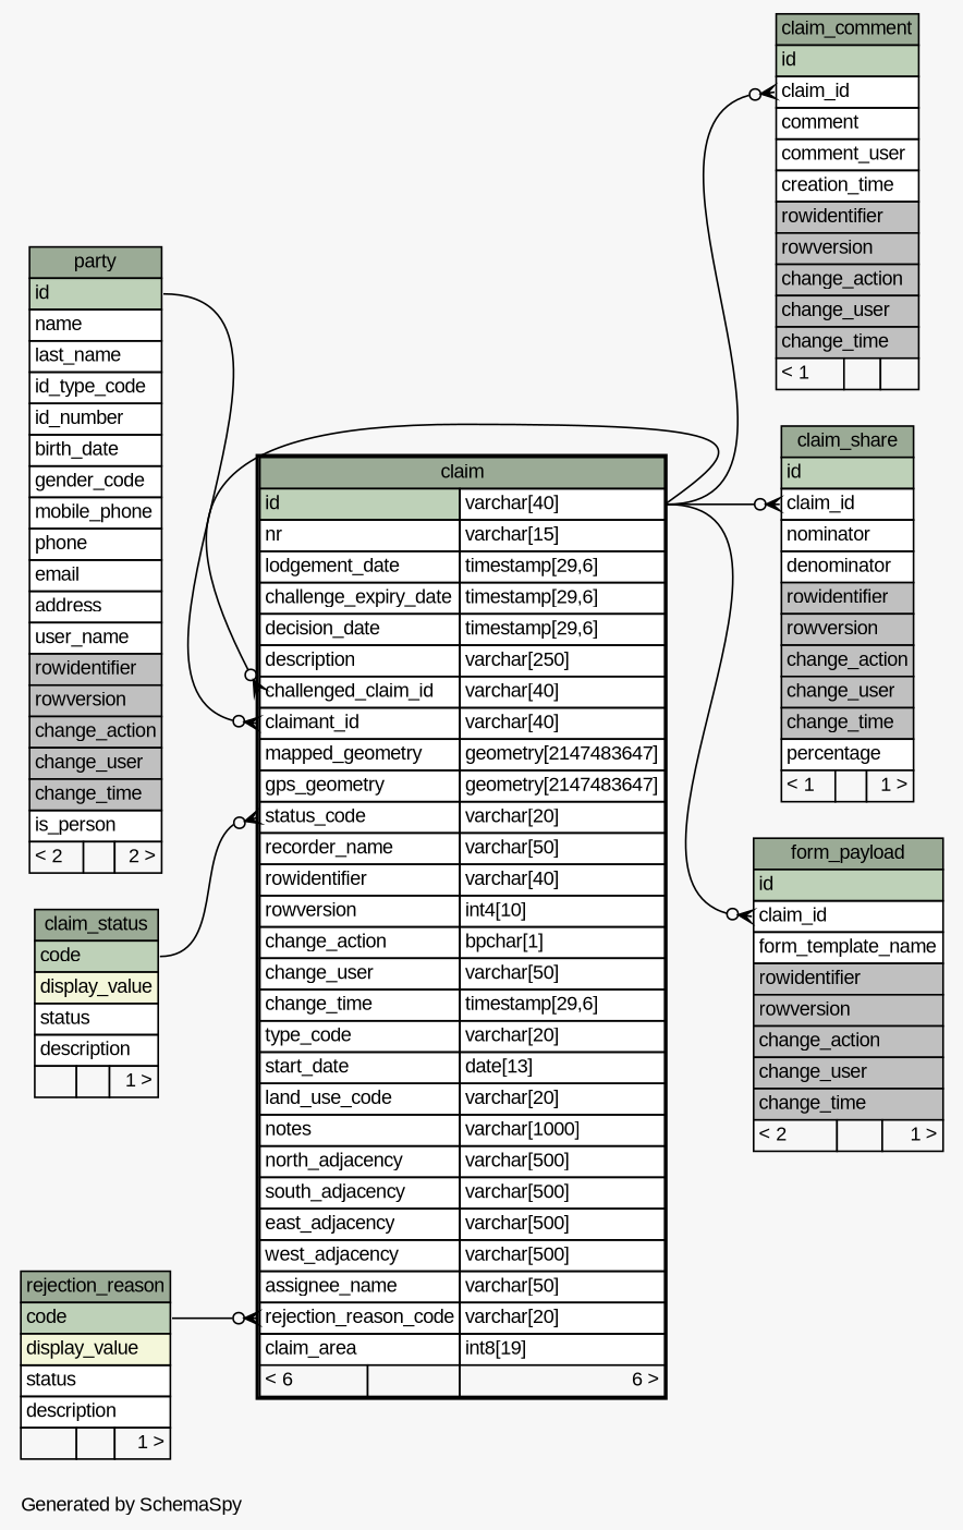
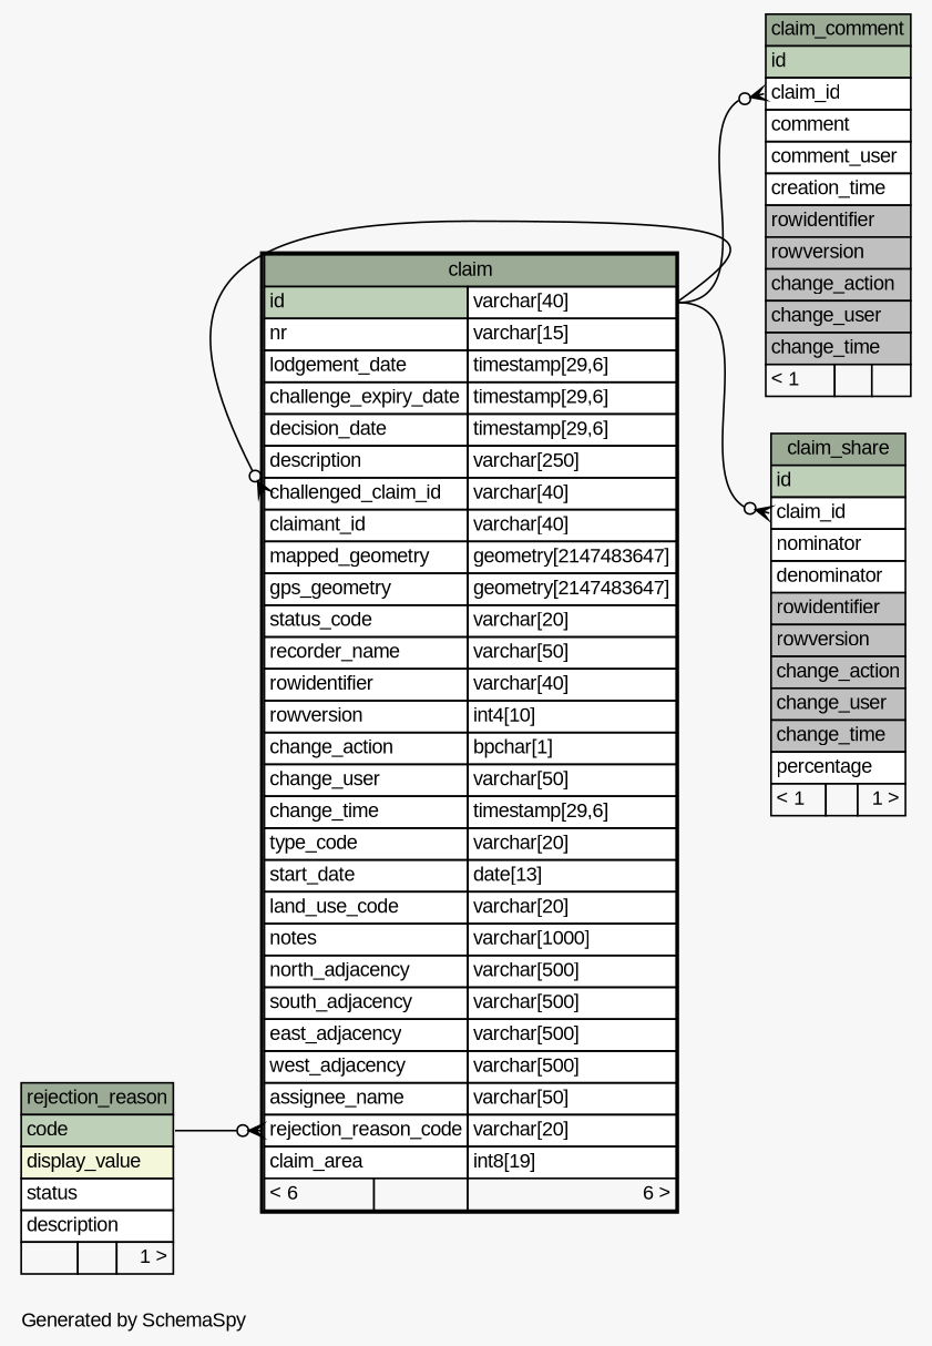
  digraph {
    bgcolor="#f7f7f7"
    fontname="Liberation Sans"
    fontsize=11
    label="\nGenerated by SchemaSpy"
    labeljust=l
    nodesep=0.18
    rankdir=RL
    ranksep=0.46
    node [fontname="Liberation Sans" fontsize=11 shape=plaintext]
    edge [arrowhead=none arrowsize=0.8 arrowtail=crowodot dir=back fontname="Liberation Sans" headport="id.type:e" tailport="claim_id:w"]
    n1 [label=<     <TABLE BORDER="2" CELLBORDER="1" CELLSPACING="0" BGCOLOR="#ffffff">       <TR><TD COLSPAN="3" BGCOLOR="#9bab96" ALIGN="CENTER">claim</TD></TR>       <TR><TD PORT="id" COLSPAN="2" BGCOLOR="#bed1b8" ALIGN="LEFT">id</TD><TD PORT="id.type" ALIGN="LEFT">varchar[40]</TD></TR>       <TR><TD PORT="nr" COLSPAN="2" ALIGN="LEFT">nr</TD><TD PORT="nr.type" ALIGN="LEFT">varchar[15]</TD></TR>       <TR><TD PORT="lodgement_date" COLSPAN="2" ALIGN="LEFT">lodgement_date</TD><TD PORT="lodgement_date.type" ALIGN="LEFT">timestamp[29,6]</TD></TR>       <TR><TD PORT="challenge_expiry_date" COLSPAN="2" ALIGN="LEFT">challenge_expiry_date</TD><TD PORT="challenge_expiry_date.type" ALIGN="LEFT">timestamp[29,6]</TD></TR>       <TR><TD PORT="decision_date" COLSPAN="2" ALIGN="LEFT">decision_date</TD><TD PORT="decision_date.type" ALIGN="LEFT">timestamp[29,6]</TD></TR>       <TR><TD PORT="description" COLSPAN="2" ALIGN="LEFT">description</TD><TD PORT="description.type" ALIGN="LEFT">varchar[250]</TD></TR>       <TR><TD PORT="challenged_claim_id" COLSPAN="2" ALIGN="LEFT">challenged_claim_id</TD><TD PORT="challenged_claim_id.type" ALIGN="LEFT">varchar[40]</TD></TR>       <TR><TD PORT="claimant_id" COLSPAN="2" ALIGN="LEFT">claimant_id</TD><TD PORT="claimant_id.type" ALIGN="LEFT">varchar[40]</TD></TR>       <TR><TD PORT="mapped_geometry" COLSPAN="2" ALIGN="LEFT">mapped_geometry</TD><TD PORT="mapped_geometry.type" ALIGN="LEFT">geometry[2147483647]</TD></TR>       <TR><TD PORT="gps_geometry" COLSPAN="2" ALIGN="LEFT">gps_geometry</TD><TD PORT="gps_geometry.type" ALIGN="LEFT">geometry[2147483647]</TD></TR>       <TR><TD PORT="status_code" COLSPAN="2" ALIGN="LEFT">status_code</TD><TD PORT="status_code.type" ALIGN="LEFT">varchar[20]</TD></TR>       <TR><TD PORT="recorder_name" COLSPAN="2" ALIGN="LEFT">recorder_name</TD><TD PORT="recorder_name.type" ALIGN="LEFT">varchar[50]</TD></TR>       <TR><TD PORT="rowidentifier" COLSPAN="2" ALIGN="LEFT">rowidentifier</TD><TD PORT="rowidentifier.type" ALIGN="LEFT">varchar[40]</TD></TR>       <TR><TD PORT="rowversion" COLSPAN="2" ALIGN="LEFT">rowversion</TD><TD PORT="rowversion.type" ALIGN="LEFT">int4[10]</TD></TR>       <TR><TD PORT="change_action" COLSPAN="2" ALIGN="LEFT">change_action</TD><TD PORT="change_action.type" ALIGN="LEFT">bpchar[1]</TD></TR>       <TR><TD PORT="change_user" COLSPAN="2" ALIGN="LEFT">change_user</TD><TD PORT="change_user.type" ALIGN="LEFT">varchar[50]</TD></TR>       <TR><TD PORT="change_time" COLSPAN="2" ALIGN="LEFT">change_time</TD><TD PORT="change_time.type" ALIGN="LEFT">timestamp[29,6]</TD></TR>       <TR><TD PORT="type_code" COLSPAN="2" ALIGN="LEFT">type_code</TD><TD PORT="type_code.type" ALIGN="LEFT">varchar[20]</TD></TR>       <TR><TD PORT="start_date" COLSPAN="2" ALIGN="LEFT">start_date</TD><TD PORT="start_date.type" ALIGN="LEFT">date[13]</TD></TR>       <TR><TD PORT="land_use_code" COLSPAN="2" ALIGN="LEFT">land_use_code</TD><TD PORT="land_use_code.type" ALIGN="LEFT">varchar[20]</TD></TR>       <TR><TD PORT="notes" COLSPAN="2" ALIGN="LEFT">notes</TD><TD PORT="notes.type" ALIGN="LEFT">varchar[1000]</TD></TR>       <TR><TD PORT="north_adjacency" COLSPAN="2" ALIGN="LEFT">north_adjacency</TD><TD PORT="north_adjacency.type" ALIGN="LEFT">varchar[500]</TD></TR>       <TR><TD PORT="south_adjacency" COLSPAN="2" ALIGN="LEFT">south_adjacency</TD><TD PORT="south_adjacency.type" ALIGN="LEFT">varchar[500]</TD></TR>       <TR><TD PORT="east_adjacency" COLSPAN="2" ALIGN="LEFT">east_adjacency</TD><TD PORT="east_adjacency.type" ALIGN="LEFT">varchar[500]</TD></TR>       <TR><TD PORT="west_adjacency" COLSPAN="2" ALIGN="LEFT">west_adjacency</TD><TD PORT="west_adjacency.type" ALIGN="LEFT">varchar[500]</TD></TR>       <TR><TD PORT="assignee_name" COLSPAN="2" ALIGN="LEFT">assignee_name</TD><TD PORT="assignee_name.type" ALIGN="LEFT">varchar[50]</TD></TR>       <TR><TD PORT="rejection_reason_code" COLSPAN="2" ALIGN="LEFT">rejection_reason_code</TD><TD PORT="rejection_reason_code.type" ALIGN="LEFT">varchar[20]</TD></TR>       <TR><TD PORT="claim_area" COLSPAN="2" ALIGN="LEFT">claim_area</TD><TD PORT="claim_area.type" ALIGN="LEFT">int8[19]</TD></TR>       <TR><TD ALIGN="LEFT" BGCOLOR="#f7f7f7">&lt; 6</TD><TD ALIGN="RIGHT" BGCOLOR="#f7f7f7">  </TD><TD ALIGN="RIGHT" BGCOLOR="#f7f7f7">6 &gt;</TD></TR>     </TABLE>>]
-   n2 [label=<     <TABLE BORDER="0" CELLBORDER="1" CELLSPACING="0" BGCOLOR="#ffffff">       <TR><TD COLSPAN="3" BGCOLOR="#9bab96" ALIGN="CENTER">party</TD></TR>       <TR><TD PORT="id" COLSPAN="3" BGCOLOR="#bed1b8" ALIGN="LEFT">id</TD></TR>       <TR><TD PORT="name" COLSPAN="3" ALIGN="LEFT">name</TD></TR>       <TR><TD PORT="last_name" COLSPAN="3" ALIGN="LEFT">last_name</TD></TR>       <TR><TD PORT="id_type_code" COLSPAN="3" ALIGN="LEFT">id_type_code</TD></TR>       <TR><TD PORT="id_number" COLSPAN="3" ALIGN="LEFT">id_number</TD></TR>       <TR><TD PORT="birth_date" COLSPAN="3" ALIGN="LEFT">birth_date</TD></TR>       <TR><TD PORT="gender_code" COLSPAN="3" ALIGN="LEFT">gender_code</TD></TR>       <TR><TD PORT="mobile_phone" COLSPAN="3" ALIGN="LEFT">mobile_phone</TD></TR>       <TR><TD PORT="phone" COLSPAN="3" ALIGN="LEFT">phone</TD></TR>       <TR><TD PORT="email" COLSPAN="3" ALIGN="LEFT">email</TD></TR>       <TR><TD PORT="address" COLSPAN="3" ALIGN="LEFT">address</TD></TR>       <TR><TD PORT="user_name" COLSPAN="3" ALIGN="LEFT">user_name</TD></TR>       <TR><TD PORT="rowidentifier" COLSPAN="3" BGCOLOR="#c0c0c0" ALIGN="LEFT">rowidentifier</TD></TR>       <TR><TD PORT="rowversion" COLSPAN="3" BGCOLOR="#c0c0c0" ALIGN="LEFT">rowversion</TD></TR>       <TR><TD PORT="change_action" COLSPAN="3" BGCOLOR="#c0c0c0" ALIGN="LEFT">change_action</TD></TR>       <TR><TD PORT="change_user" COLSPAN="3" BGCOLOR="#c0c0c0" ALIGN="LEFT">change_user</TD></TR>       <TR><TD PORT="change_time" COLSPAN="3" BGCOLOR="#c0c0c0" ALIGN="LEFT">change_time</TD></TR>       <TR><TD PORT="is_person" COLSPAN="3" ALIGN="LEFT">is_person</TD></TR>       <TR><TD ALIGN="LEFT" BGCOLOR="#f7f7f7">&lt; 2</TD><TD ALIGN="RIGHT" BGCOLOR="#f7f7f7">  </TD><TD ALIGN="RIGHT" BGCOLOR="#f7f7f7">2 &gt;</TD></TR>     </TABLE>>]
    n3 [label=<     <TABLE BORDER="0" CELLBORDER="1" CELLSPACING="0" BGCOLOR="#ffffff">       <TR><TD COLSPAN="3" BGCOLOR="#9bab96" ALIGN="CENTER">rejection_reason</TD></TR>       <TR><TD PORT="code" COLSPAN="3" BGCOLOR="#bed1b8" ALIGN="LEFT">code</TD></TR>       <TR><TD PORT="display_value" COLSPAN="3" BGCOLOR="#f4f7da" ALIGN="LEFT">display_value</TD></TR>       <TR><TD PORT="status" COLSPAN="3" ALIGN="LEFT">status</TD></TR>       <TR><TD PORT="description" COLSPAN="3" ALIGN="LEFT">description</TD></TR>       <TR><TD ALIGN="LEFT" BGCOLOR="#f7f7f7">  </TD><TD ALIGN="RIGHT" BGCOLOR="#f7f7f7">  </TD><TD ALIGN="RIGHT" BGCOLOR="#f7f7f7">1 &gt;</TD></TR>     </TABLE>>]
-   n4 [label=<     <TABLE BORDER="0" CELLBORDER="1" CELLSPACING="0" BGCOLOR="#ffffff">       <TR><TD COLSPAN="3" BGCOLOR="#9bab96" ALIGN="CENTER">claim_status</TD></TR>       <TR><TD PORT="code" COLSPAN="3" BGCOLOR="#bed1b8" ALIGN="LEFT">code</TD></TR>       <TR><TD PORT="display_value" COLSPAN="3" BGCOLOR="#f4f7da" ALIGN="LEFT">display_value</TD></TR>       <TR><TD PORT="status" COLSPAN="3" ALIGN="LEFT">status</TD></TR>       <TR><TD PORT="description" COLSPAN="3" ALIGN="LEFT">description</TD></TR>       <TR><TD ALIGN="LEFT" BGCOLOR="#f7f7f7">  </TD><TD ALIGN="RIGHT" BGCOLOR="#f7f7f7">  </TD><TD ALIGN="RIGHT" BGCOLOR="#f7f7f7">1 &gt;</TD></TR>     </TABLE>>]
    n5 [label=<     <TABLE BORDER="0" CELLBORDER="1" CELLSPACING="0" BGCOLOR="#ffffff">       <TR><TD COLSPAN="3" BGCOLOR="#9bab96" ALIGN="CENTER">claim_comment</TD></TR>       <TR><TD PORT="id" COLSPAN="3" BGCOLOR="#bed1b8" ALIGN="LEFT">id</TD></TR>       <TR><TD PORT="claim_id" COLSPAN="3" ALIGN="LEFT">claim_id</TD></TR>       <TR><TD PORT="comment" COLSPAN="3" ALIGN="LEFT">comment</TD></TR>       <TR><TD PORT="comment_user" COLSPAN="3" ALIGN="LEFT">comment_user</TD></TR>       <TR><TD PORT="creation_time" COLSPAN="3" ALIGN="LEFT">creation_time</TD></TR>       <TR><TD PORT="rowidentifier" COLSPAN="3" BGCOLOR="#c0c0c0" ALIGN="LEFT">rowidentifier</TD></TR>       <TR><TD PORT="rowversion" COLSPAN="3" BGCOLOR="#c0c0c0" ALIGN="LEFT">rowversion</TD></TR>       <TR><TD PORT="change_action" COLSPAN="3" BGCOLOR="#c0c0c0" ALIGN="LEFT">change_action</TD></TR>       <TR><TD PORT="change_user" COLSPAN="3" BGCOLOR="#c0c0c0" ALIGN="LEFT">change_user</TD></TR>       <TR><TD PORT="change_time" COLSPAN="3" BGCOLOR="#c0c0c0" ALIGN="LEFT">change_time</TD></TR>       <TR><TD ALIGN="LEFT" BGCOLOR="#f7f7f7">&lt; 1</TD><TD ALIGN="RIGHT" BGCOLOR="#f7f7f7">  </TD><TD ALIGN="RIGHT" BGCOLOR="#f7f7f7">  </TD></TR>     </TABLE>>]
    n6 [label=<     <TABLE BORDER="0" CELLBORDER="1" CELLSPACING="0" BGCOLOR="#ffffff">       <TR><TD COLSPAN="3" BGCOLOR="#9bab96" ALIGN="CENTER">claim_share</TD></TR>       <TR><TD PORT="id" COLSPAN="3" BGCOLOR="#bed1b8" ALIGN="LEFT">id</TD></TR>       <TR><TD PORT="claim_id" COLSPAN="3" ALIGN="LEFT">claim_id</TD></TR>       <TR><TD PORT="nominator" COLSPAN="3" ALIGN="LEFT">nominator</TD></TR>       <TR><TD PORT="denominator" COLSPAN="3" ALIGN="LEFT">denominator</TD></TR>       <TR><TD PORT="rowidentifier" COLSPAN="3" BGCOLOR="#c0c0c0" ALIGN="LEFT">rowidentifier</TD></TR>       <TR><TD PORT="rowversion" COLSPAN="3" BGCOLOR="#c0c0c0" ALIGN="LEFT">rowversion</TD></TR>       <TR><TD PORT="change_action" COLSPAN="3" BGCOLOR="#c0c0c0" ALIGN="LEFT">change_action</TD></TR>       <TR><TD PORT="change_user" COLSPAN="3" BGCOLOR="#c0c0c0" ALIGN="LEFT">change_user</TD></TR>       <TR><TD PORT="change_time" COLSPAN="3" BGCOLOR="#c0c0c0" ALIGN="LEFT">change_time</TD></TR>       <TR><TD PORT="percentage" COLSPAN="3" ALIGN="LEFT">percentage</TD></TR>       <TR><TD ALIGN="LEFT" BGCOLOR="#f7f7f7">&lt; 1</TD><TD ALIGN="RIGHT" BGCOLOR="#f7f7f7">  </TD><TD ALIGN="RIGHT" BGCOLOR="#f7f7f7">1 &gt;</TD></TR>     </TABLE>>]
-   n7 [label=<     <TABLE BORDER="0" CELLBORDER="1" CELLSPACING="0" BGCOLOR="#ffffff">       <TR><TD COLSPAN="3" BGCOLOR="#9bab96" ALIGN="CENTER">form_payload</TD></TR>       <TR><TD PORT="id" COLSPAN="3" BGCOLOR="#bed1b8" ALIGN="LEFT">id</TD></TR>       <TR><TD PORT="claim_id" COLSPAN="3" ALIGN="LEFT">claim_id</TD></TR>       <TR><TD PORT="form_template_name" COLSPAN="3" ALIGN="LEFT">form_template_name</TD></TR>       <TR><TD PORT="rowidentifier" COLSPAN="3" BGCOLOR="#c0c0c0" ALIGN="LEFT">rowidentifier</TD></TR>       <TR><TD PORT="rowversion" COLSPAN="3" BGCOLOR="#c0c0c0" ALIGN="LEFT">rowversion</TD></TR>       <TR><TD PORT="change_action" COLSPAN="3" BGCOLOR="#c0c0c0" ALIGN="LEFT">change_action</TD></TR>       <TR><TD PORT="change_user" COLSPAN="3" BGCOLOR="#c0c0c0" ALIGN="LEFT">change_user</TD></TR>       <TR><TD PORT="change_time" COLSPAN="3" BGCOLOR="#c0c0c0" ALIGN="LEFT">change_time</TD></TR>       <TR><TD ALIGN="LEFT" BGCOLOR="#f7f7f7">&lt; 2</TD><TD ALIGN="RIGHT" BGCOLOR="#f7f7f7">  </TD><TD ALIGN="RIGHT" BGCOLOR="#f7f7f7">1 &gt;</TD></TR>     </TABLE>>]
    n1 -> n1 [tailport="challenged_claim_id:w"]
-   n1 -> n2 [headport="id:e" tailport="claimant_id:w"]
    n1 -> n3 [headport="code:e" tailport="rejection_reason_code:w"]
-   n1 -> n4 [headport="code:e" tailport="status_code:w"]
    n5 -> n1
    n6 -> n1
-   n7 -> n1
  }
